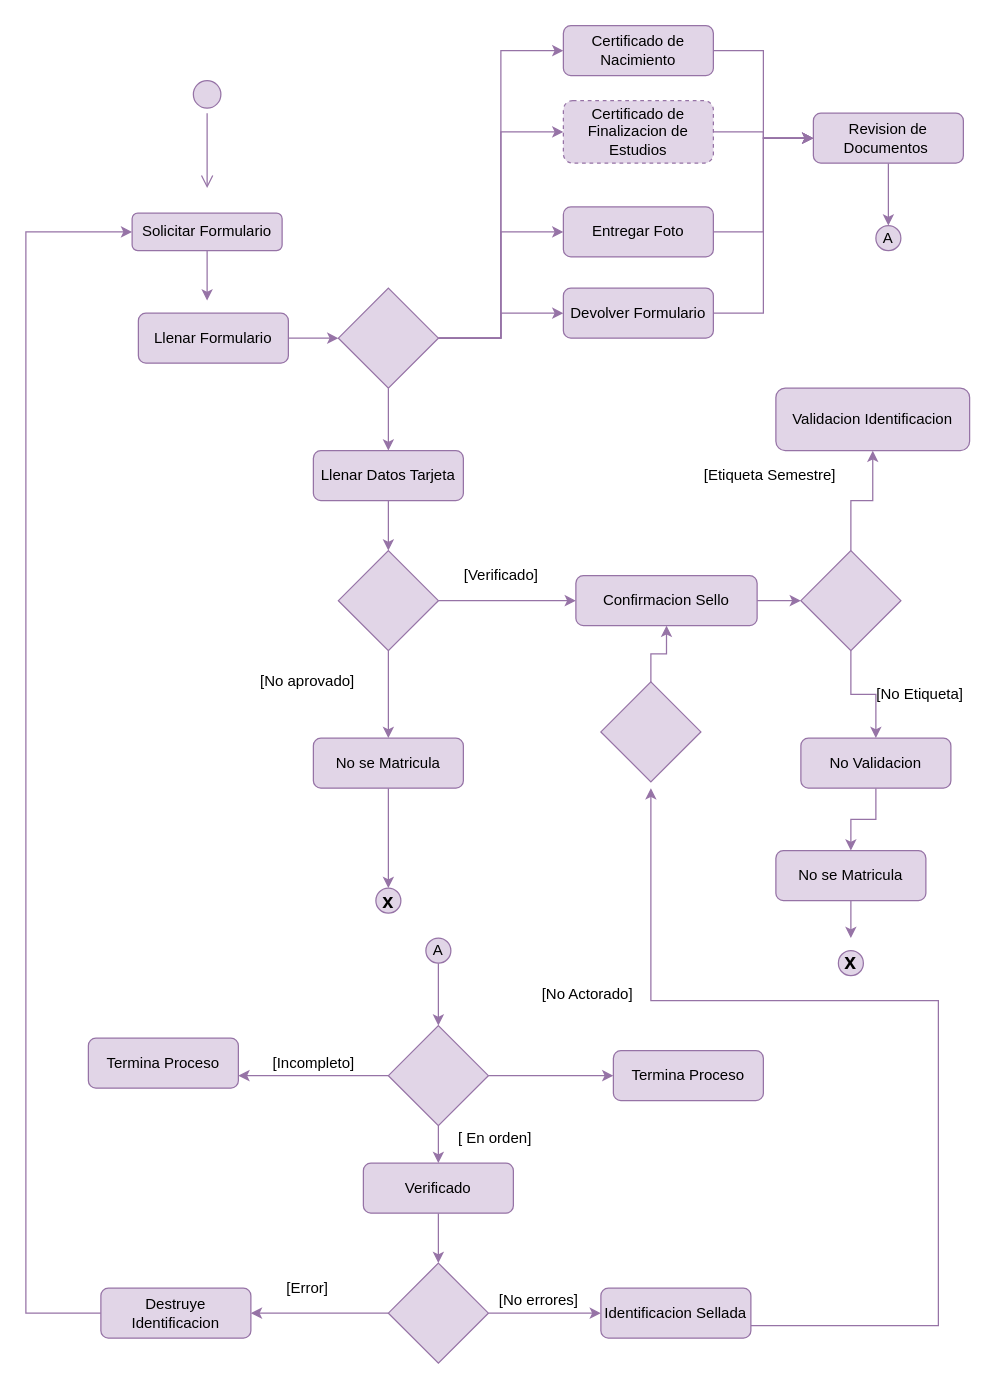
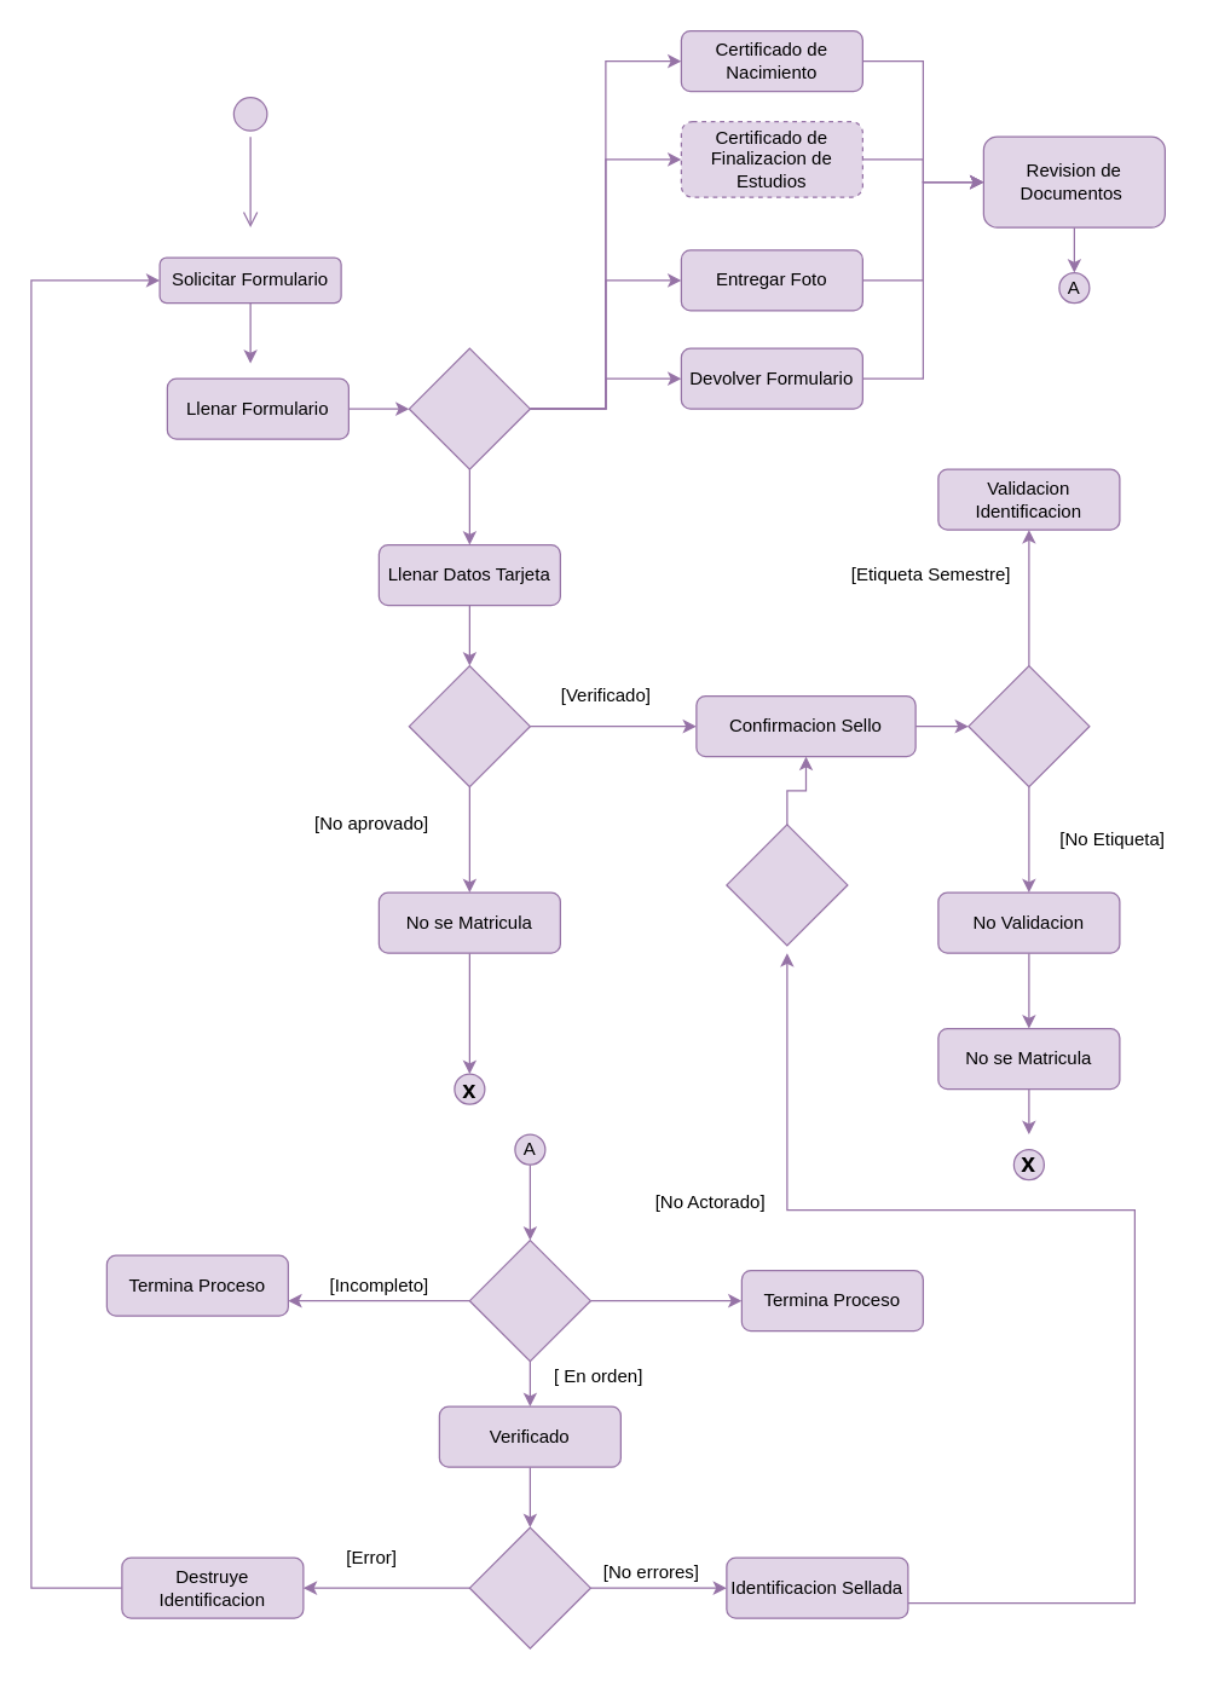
  <mxCell id="0" />
  <mxCell id="1" parent="0" />
  <mxCell id="2" value="" style="ellipse;html=1;shape=startState;fillColor=#e1d5e7;strokeColor=#9673a6;" vertex="1" parent="1"><mxGeometry x="150" y="60" width="30" height="30" as="geometry" /></mxCell>
  <mxCell id="3" value="" style="edgeStyle=orthogonalEdgeStyle;html=1;verticalAlign=bottom;endArrow=open;endSize=8;rounded=0;fillColor=#e1d5e7;strokeColor=#9673a6;" edge="1" source="2" parent="1"><mxGeometry relative="1" as="geometry"><mxPoint x="165" y="150" as="targetPoint" /></mxGeometry></mxCell>
  <mxCell id="4" style="edgeStyle=orthogonalEdgeStyle;rounded=0;orthogonalLoop=1;jettySize=auto;html=1;fillColor=#e1d5e7;strokeColor=#9673a6;" edge="1" parent="1" source="5"><mxGeometry relative="1" as="geometry"><mxPoint x="165" y="240" as="targetPoint" /></mxGeometry></mxCell>
  <mxCell id="5" value="Solicitar Formulario" style="rounded=1;whiteSpace=wrap;html=1;fillColor=#e1d5e7;strokeColor=#9673a6;" vertex="1" parent="1"><mxGeometry x="105" y="170" width="120" height="30" as="geometry" /></mxCell>
  <mxCell id="6" style="edgeStyle=orthogonalEdgeStyle;rounded=0;orthogonalLoop=1;jettySize=auto;html=1;entryX=0;entryY=0.5;entryDx=0;entryDy=0;fillColor=#e1d5e7;strokeColor=#9673a6;" edge="1" parent="1" source="7" target="15"><mxGeometry relative="1" as="geometry" /></mxCell>
  <mxCell id="7" value="Llenar Formulario" style="rounded=1;whiteSpace=wrap;html=1;fillColor=#e1d5e7;strokeColor=#9673a6;" vertex="1" parent="1"><mxGeometry x="110" y="250" width="120" height="40" as="geometry" /></mxCell>
  <mxCell id="8" style="edgeStyle=orthogonalEdgeStyle;rounded=0;orthogonalLoop=1;jettySize=auto;html=1;entryX=0;entryY=0.5;entryDx=0;entryDy=0;fillColor=#e1d5e7;strokeColor=#9673a6;" edge="1" parent="1" source="9" target="42"><mxGeometry relative="1" as="geometry" /></mxCell>
  <mxCell id="9" value="Certificado de Finalizacion de Estudios" style="rounded=1;whiteSpace=wrap;html=1;fillColor=#e1d5e7;strokeColor=#9673a6;dashed=1;" vertex="1" parent="1"><mxGeometry x="450" y="80" width="120" height="50" as="geometry" /></mxCell>
  <mxCell id="10" style="edgeStyle=orthogonalEdgeStyle;rounded=0;orthogonalLoop=1;jettySize=auto;html=1;entryX=0;entryY=0.5;entryDx=0;entryDy=0;fillColor=#e1d5e7;strokeColor=#9673a6;" edge="1" parent="1" source="15" target="9"><mxGeometry relative="1" as="geometry" /></mxCell>
  <mxCell id="11" style="edgeStyle=orthogonalEdgeStyle;rounded=0;orthogonalLoop=1;jettySize=auto;html=1;entryX=0;entryY=0.5;entryDx=0;entryDy=0;fillColor=#e1d5e7;strokeColor=#9673a6;" edge="1" parent="1" source="15" target="19"><mxGeometry relative="1" as="geometry" /></mxCell>
  <mxCell id="12" style="edgeStyle=orthogonalEdgeStyle;rounded=0;orthogonalLoop=1;jettySize=auto;html=1;entryX=0;entryY=0.5;entryDx=0;entryDy=0;fillColor=#e1d5e7;strokeColor=#9673a6;" edge="1" parent="1" source="15" target="21"><mxGeometry relative="1" as="geometry" /></mxCell>
  <mxCell id="13" style="edgeStyle=orthogonalEdgeStyle;rounded=0;orthogonalLoop=1;jettySize=auto;html=1;entryX=0;entryY=0.5;entryDx=0;entryDy=0;fillColor=#e1d5e7;strokeColor=#9673a6;" edge="1" parent="1" source="15" target="17"><mxGeometry relative="1" as="geometry" /></mxCell>
  <mxCell id="14" style="edgeStyle=orthogonalEdgeStyle;rounded=0;orthogonalLoop=1;jettySize=auto;html=1;entryX=0.5;entryY=0;entryDx=0;entryDy=0;fillColor=#e1d5e7;strokeColor=#9673a6;" edge="1" parent="1" source="15" target="23"><mxGeometry relative="1" as="geometry" /></mxCell>
  <mxCell id="15" value="" style="rhombus;whiteSpace=wrap;html=1;fillColor=#e1d5e7;strokeColor=#9673a6;" vertex="1" parent="1"><mxGeometry x="270" y="230" width="80" height="80" as="geometry" /></mxCell>
  <mxCell id="16" style="edgeStyle=orthogonalEdgeStyle;rounded=0;orthogonalLoop=1;jettySize=auto;html=1;entryX=0;entryY=0.5;entryDx=0;entryDy=0;fillColor=#e1d5e7;strokeColor=#9673a6;" edge="1" parent="1" source="17" target="42"><mxGeometry relative="1" as="geometry" /></mxCell>
  <mxCell id="17" value="Entregar Foto" style="rounded=1;whiteSpace=wrap;html=1;fillColor=#e1d5e7;strokeColor=#9673a6;" vertex="1" parent="1"><mxGeometry x="450" y="165" width="120" height="40" as="geometry" /></mxCell>
  <mxCell id="18" style="edgeStyle=orthogonalEdgeStyle;rounded=0;orthogonalLoop=1;jettySize=auto;html=1;entryX=0;entryY=0.5;entryDx=0;entryDy=0;fillColor=#e1d5e7;strokeColor=#9673a6;" edge="1" parent="1" source="19" target="42"><mxGeometry relative="1" as="geometry" /></mxCell>
  <mxCell id="19" value="Devolver Formulario" style="rounded=1;whiteSpace=wrap;html=1;fillColor=#e1d5e7;strokeColor=#9673a6;" vertex="1" parent="1"><mxGeometry x="450" y="230" width="120" height="40" as="geometry" /></mxCell>
  <mxCell id="20" style="edgeStyle=orthogonalEdgeStyle;rounded=0;orthogonalLoop=1;jettySize=auto;html=1;entryX=0;entryY=0.5;entryDx=0;entryDy=0;fillColor=#e1d5e7;strokeColor=#9673a6;" edge="1" parent="1" source="21" target="42"><mxGeometry relative="1" as="geometry" /></mxCell>
  <mxCell id="21" value="Certificado de Nacimiento" style="rounded=1;whiteSpace=wrap;html=1;fillColor=#e1d5e7;strokeColor=#9673a6;" vertex="1" parent="1"><mxGeometry x="450" y="20" width="120" height="40" as="geometry" /></mxCell>
  <mxCell id="22" style="edgeStyle=orthogonalEdgeStyle;rounded=0;orthogonalLoop=1;jettySize=auto;html=1;fillColor=#e1d5e7;strokeColor=#9673a6;" edge="1" parent="1" source="23" target="26"><mxGeometry relative="1" as="geometry" /></mxCell>
  <mxCell id="23" value="Llenar Datos Tarjeta" style="rounded=1;whiteSpace=wrap;html=1;fillColor=#e1d5e7;strokeColor=#9673a6;" vertex="1" parent="1"><mxGeometry x="250" y="360" width="120" height="40" as="geometry" /></mxCell>
  <mxCell id="24" style="edgeStyle=orthogonalEdgeStyle;rounded=0;orthogonalLoop=1;jettySize=auto;html=1;entryX=0.5;entryY=0;entryDx=0;entryDy=0;fillColor=#e1d5e7;strokeColor=#9673a6;" edge="1" parent="1" source="26" target="28"><mxGeometry relative="1" as="geometry" /></mxCell>
  <mxCell id="25" style="edgeStyle=orthogonalEdgeStyle;rounded=0;orthogonalLoop=1;jettySize=auto;html=1;entryX=0;entryY=0.5;entryDx=0;entryDy=0;fillColor=#e1d5e7;strokeColor=#9673a6;" edge="1" parent="1" source="26" target="30"><mxGeometry relative="1" as="geometry" /></mxCell>
  <mxCell id="26" value="" style="rhombus;whiteSpace=wrap;html=1;fillColor=#e1d5e7;strokeColor=#9673a6;" vertex="1" parent="1"><mxGeometry x="270" y="440" width="80" height="80" as="geometry" /></mxCell>
  <mxCell id="27" style="edgeStyle=orthogonalEdgeStyle;rounded=0;orthogonalLoop=1;jettySize=auto;html=1;fillColor=#e1d5e7;strokeColor=#9673a6;" edge="1" parent="1" source="28"><mxGeometry relative="1" as="geometry"><mxPoint x="310" y="710" as="targetPoint" /></mxGeometry></mxCell>
  <mxCell id="28" value="No se Matricula" style="rounded=1;whiteSpace=wrap;html=1;fillColor=#e1d5e7;strokeColor=#9673a6;" vertex="1" parent="1"><mxGeometry x="250" y="590" width="120" height="40" as="geometry" /></mxCell>
  <mxCell id="29" style="edgeStyle=orthogonalEdgeStyle;rounded=0;orthogonalLoop=1;jettySize=auto;html=1;fillColor=#e1d5e7;strokeColor=#9673a6;" edge="1" parent="1" source="30"><mxGeometry relative="1" as="geometry"><mxPoint x="640" y="480" as="targetPoint" /></mxGeometry></mxCell>
  <mxCell id="30" value="Confirmacion Sello" style="rounded=1;whiteSpace=wrap;html=1;fillColor=#e1d5e7;strokeColor=#9673a6;" vertex="1" parent="1"><mxGeometry x="460" y="460" width="145" height="40" as="geometry" /></mxCell>
  <mxCell id="31" value="[Verificado]" style="text;html=1;align=center;verticalAlign=middle;resizable=0;points=[];autosize=1;fillColor=none;strokeColor=none;" vertex="1" parent="1"><mxGeometry x="365" y="450" width="70" height="20" as="geometry" /></mxCell>
  <mxCell id="32" value="[No aprovado]" style="text;html=1;align=center;verticalAlign=middle;resizable=0;points=[];autosize=1;fillColor=none;strokeColor=none;" vertex="1" parent="1"><mxGeometry x="200" y="535" width="90" height="20" as="geometry" /></mxCell>
  <mxCell id="33" style="edgeStyle=orthogonalEdgeStyle;rounded=0;orthogonalLoop=1;jettySize=auto;html=1;entryX=0.5;entryY=1;entryDx=0;entryDy=0;fillColor=#e1d5e7;strokeColor=#9673a6;" edge="1" parent="1" source="35" target="36"><mxGeometry relative="1" as="geometry" /></mxCell>
  <mxCell id="34" style="edgeStyle=orthogonalEdgeStyle;rounded=0;orthogonalLoop=1;jettySize=auto;html=1;entryX=0.5;entryY=0;entryDx=0;entryDy=0;fillColor=#e1d5e7;strokeColor=#9673a6;" edge="1" parent="1" source="35" target="38"><mxGeometry relative="1" as="geometry" /></mxCell>
  <mxCell id="35" value="" style="rhombus;whiteSpace=wrap;html=1;fillColor=#e1d5e7;strokeColor=#9673a6;" vertex="1" parent="1"><mxGeometry x="640" y="440" width="80" height="80" as="geometry" /></mxCell>
- <mxCell id="36" value="Validacion Identificacion" style="rounded=1;whiteSpace=wrap;html=1;fillColor=#e1d5e7;strokeColor=#9673a6;" vertex="1" parent="1"><mxGeometry x="620" y="310" width="155" height="50" as="geometry" /></mxCell>
+ <mxCell id="36" value="Validacion Identificacion" style="rounded=1;whiteSpace=wrap;html=1;fillColor=#e1d5e7;strokeColor=#9673a6;" vertex="1" parent="1"><mxGeometry x="620" y="310" width="120" height="40" as="geometry" /></mxCell>
  <mxCell id="37" style="edgeStyle=orthogonalEdgeStyle;rounded=0;orthogonalLoop=1;jettySize=auto;html=1;entryX=0.5;entryY=0;entryDx=0;entryDy=0;fillColor=#e1d5e7;strokeColor=#9673a6;" edge="1" parent="1" source="38" target="40"><mxGeometry relative="1" as="geometry" /></mxCell>
- <mxCell id="38" value="No Validacion" style="rounded=1;whiteSpace=wrap;html=1;fillColor=#e1d5e7;strokeColor=#9673a6;" vertex="1" parent="1"><mxGeometry x="640" y="590" width="120" height="40" as="geometry" /></mxCell>
+ <mxCell id="38" value="No Validacion" style="rounded=1;whiteSpace=wrap;html=1;fillColor=#e1d5e7;strokeColor=#9673a6;" vertex="1" parent="1"><mxGeometry x="620" y="590" width="120" height="40" as="geometry" /></mxCell>
  <mxCell id="39" style="edgeStyle=orthogonalEdgeStyle;rounded=0;orthogonalLoop=1;jettySize=auto;html=1;fillColor=#e1d5e7;strokeColor=#9673a6;" edge="1" parent="1" source="40"><mxGeometry relative="1" as="geometry"><mxPoint x="680" y="750" as="targetPoint" /></mxGeometry></mxCell>
  <mxCell id="40" value="No se Matricula" style="rounded=1;whiteSpace=wrap;html=1;fillColor=#e1d5e7;strokeColor=#9673a6;" vertex="1" parent="1"><mxGeometry x="620" y="680" width="120" height="40" as="geometry" /></mxCell>
  <mxCell id="41" style="edgeStyle=orthogonalEdgeStyle;rounded=0;orthogonalLoop=1;jettySize=auto;html=1;entryX=0.5;entryY=0;entryDx=0;entryDy=0;fillColor=#e1d5e7;strokeColor=#9673a6;" edge="1" parent="1" source="42" target="43"><mxGeometry relative="1" as="geometry" /></mxCell>
- <mxCell id="42" value="Revision de Documentos&amp;nbsp;" style="rounded=1;whiteSpace=wrap;html=1;fillColor=#e1d5e7;strokeColor=#9673a6;" vertex="1" parent="1"><mxGeometry x="650" y="90" width="120" height="40" as="geometry" /></mxCell>
+ <mxCell id="42" value="Revision de Documentos&amp;nbsp;" style="rounded=1;whiteSpace=wrap;html=1;fillColor=#e1d5e7;strokeColor=#9673a6;" vertex="1" parent="1"><mxGeometry x="650" y="90" width="120" height="60" as="geometry" /></mxCell>
  <mxCell id="43" value="A" style="ellipse;whiteSpace=wrap;html=1;aspect=fixed;fillColor=#e1d5e7;strokeColor=#9673a6;" vertex="1" parent="1"><mxGeometry x="700" y="180" width="20" height="20" as="geometry" /></mxCell>
  <mxCell id="44" value="x" style="ellipse;whiteSpace=wrap;html=1;aspect=fixed;fontStyle=1;fontSize=16;fillColor=#e1d5e7;strokeColor=#9673a6;" vertex="1" parent="1"><mxGeometry x="300" y="710" width="20" height="20" as="geometry" /></mxCell>
  <mxCell id="45" value="[Etiqueta Semestre]" style="text;html=1;align=center;verticalAlign=middle;resizable=0;points=[];autosize=1;fillColor=none;strokeColor=none;" vertex="1" parent="1"><mxGeometry x="555" y="370" width="120" height="20" as="geometry" /></mxCell>
  <mxCell id="46" value="[No Etiqueta]" style="text;html=1;align=center;verticalAlign=middle;resizable=0;points=[];autosize=1;fillColor=none;strokeColor=none;" vertex="1" parent="1"><mxGeometry x="690" y="544.5" width="90" height="20" as="geometry" /></mxCell>
  <mxCell id="47" value="x" style="ellipse;whiteSpace=wrap;html=1;aspect=fixed;fontStyle=1;fontSize=17;fillColor=#e1d5e7;strokeColor=#9673a6;" vertex="1" parent="1"><mxGeometry x="670" y="760" width="20" height="20" as="geometry" /></mxCell>
  <mxCell id="48" style="edgeStyle=orthogonalEdgeStyle;rounded=0;orthogonalLoop=1;jettySize=auto;html=1;entryX=0.5;entryY=0;entryDx=0;entryDy=0;fontSize=12;fillColor=#e1d5e7;strokeColor=#9673a6;" edge="1" parent="1" source="49" target="54"><mxGeometry relative="1" as="geometry" /></mxCell>
  <mxCell id="49" value="A" style="ellipse;whiteSpace=wrap;html=1;aspect=fixed;fillColor=#e1d5e7;strokeColor=#9673a6;" vertex="1" parent="1"><mxGeometry x="340" y="750" width="20" height="20" as="geometry" /></mxCell>
  <mxCell id="50" value="Termina Proceso" style="rounded=1;whiteSpace=wrap;html=1;fontSize=12;fillColor=#e1d5e7;strokeColor=#9673a6;" vertex="1" parent="1"><mxGeometry x="70" y="830" width="120" height="40" as="geometry" /></mxCell>
  <mxCell id="51" style="edgeStyle=orthogonalEdgeStyle;rounded=0;orthogonalLoop=1;jettySize=auto;html=1;entryX=1;entryY=0.75;entryDx=0;entryDy=0;fontSize=12;fillColor=#e1d5e7;strokeColor=#9673a6;" edge="1" parent="1" source="54" target="50"><mxGeometry relative="1" as="geometry" /></mxCell>
  <mxCell id="52" style="edgeStyle=orthogonalEdgeStyle;rounded=0;orthogonalLoop=1;jettySize=auto;html=1;fontSize=12;fillColor=#e1d5e7;strokeColor=#9673a6;" edge="1" parent="1" source="54" target="55"><mxGeometry relative="1" as="geometry" /></mxCell>
  <mxCell id="53" style="edgeStyle=orthogonalEdgeStyle;rounded=0;orthogonalLoop=1;jettySize=auto;html=1;entryX=0.5;entryY=0;entryDx=0;entryDy=0;fontSize=12;fillColor=#e1d5e7;strokeColor=#9673a6;" edge="1" parent="1" source="54" target="59"><mxGeometry relative="1" as="geometry" /></mxCell>
  <mxCell id="54" value="" style="rhombus;whiteSpace=wrap;html=1;fontSize=12;fillColor=#e1d5e7;strokeColor=#9673a6;" vertex="1" parent="1"><mxGeometry x="310" y="820" width="80" height="80" as="geometry" /></mxCell>
  <mxCell id="55" value="Termina Proceso" style="rounded=1;whiteSpace=wrap;html=1;fontSize=12;fillColor=#e1d5e7;strokeColor=#9673a6;" vertex="1" parent="1"><mxGeometry x="490" y="840" width="120" height="40" as="geometry" /></mxCell>
  <mxCell id="56" value="[Incompleto]" style="text;html=1;align=center;verticalAlign=middle;resizable=0;points=[];autosize=1;fillColor=none;fontSize=12;strokeColor=none;" vertex="1" parent="1"><mxGeometry x="210" y="840" width="80" height="20" as="geometry" /></mxCell>
  <mxCell id="57" value="[No Actorado]" style="text;html=1;align=center;verticalAlign=middle;resizable=0;points=[];autosize=1;fillColor=none;fontSize=12;strokeColor=none;" vertex="1" parent="1"><mxGeometry x="424" y="785" width="90" height="20" as="geometry" /></mxCell>
  <mxCell id="58" style="edgeStyle=orthogonalEdgeStyle;rounded=0;orthogonalLoop=1;jettySize=auto;html=1;entryX=0.5;entryY=0;entryDx=0;entryDy=0;fontSize=12;fillColor=#e1d5e7;strokeColor=#9673a6;" edge="1" parent="1" source="59" target="62"><mxGeometry relative="1" as="geometry" /></mxCell>
  <mxCell id="59" value="Verificado" style="rounded=1;whiteSpace=wrap;html=1;fontSize=12;fillColor=#e1d5e7;strokeColor=#9673a6;" vertex="1" parent="1"><mxGeometry x="290" y="930" width="120" height="40" as="geometry" /></mxCell>
  <mxCell id="60" style="edgeStyle=orthogonalEdgeStyle;rounded=0;orthogonalLoop=1;jettySize=auto;html=1;entryX=1;entryY=0.5;entryDx=0;entryDy=0;fontSize=12;fillColor=#e1d5e7;strokeColor=#9673a6;" edge="1" parent="1" source="62" target="64"><mxGeometry relative="1" as="geometry" /></mxCell>
  <mxCell id="61" style="edgeStyle=orthogonalEdgeStyle;rounded=0;orthogonalLoop=1;jettySize=auto;html=1;entryX=0;entryY=0.5;entryDx=0;entryDy=0;fontSize=12;fillColor=#e1d5e7;strokeColor=#9673a6;" edge="1" parent="1" source="62" target="66"><mxGeometry relative="1" as="geometry" /></mxCell>
  <mxCell id="62" value="" style="rhombus;whiteSpace=wrap;html=1;fontSize=12;fillColor=#e1d5e7;strokeColor=#9673a6;" vertex="1" parent="1"><mxGeometry x="310" y="1010" width="80" height="80" as="geometry" /></mxCell>
  <mxCell id="63" style="edgeStyle=orthogonalEdgeStyle;rounded=0;orthogonalLoop=1;jettySize=auto;html=1;entryX=0;entryY=0.5;entryDx=0;entryDy=0;fontSize=12;fillColor=#e1d5e7;strokeColor=#9673a6;" edge="1" parent="1" source="64" target="5"><mxGeometry relative="1" as="geometry"><Array as="points"><mxPoint x="20" y="1050" /><mxPoint x="20" y="185" /></Array></mxGeometry></mxCell>
  <mxCell id="64" value="Destruye Identificacion" style="rounded=1;whiteSpace=wrap;html=1;fontSize=12;fillColor=#e1d5e7;strokeColor=#9673a6;" vertex="1" parent="1"><mxGeometry x="80" y="1030" width="120" height="40" as="geometry" /></mxCell>
  <mxCell id="65" style="edgeStyle=orthogonalEdgeStyle;rounded=0;orthogonalLoop=1;jettySize=auto;html=1;fontSize=12;fillColor=#e1d5e7;strokeColor=#9673a6;" edge="1" parent="1" source="66"><mxGeometry relative="1" as="geometry"><mxPoint x="520" y="630" as="targetPoint" /><Array as="points"><mxPoint x="750" y="1060" /><mxPoint x="750" y="800" /><mxPoint x="520" y="800" /></Array></mxGeometry></mxCell>
  <mxCell id="66" value="Identificacion Sellada" style="rounded=1;whiteSpace=wrap;html=1;fontSize=12;fillColor=#e1d5e7;strokeColor=#9673a6;" vertex="1" parent="1"><mxGeometry x="480" y="1030" width="120" height="40" as="geometry" /></mxCell>
  <mxCell id="67" style="edgeStyle=orthogonalEdgeStyle;rounded=0;orthogonalLoop=1;jettySize=auto;html=1;entryX=0.5;entryY=1;entryDx=0;entryDy=0;fontSize=12;fillColor=#e1d5e7;strokeColor=#9673a6;" edge="1" parent="1" source="68" target="30"><mxGeometry relative="1" as="geometry" /></mxCell>
  <mxCell id="68" value="" style="rhombus;whiteSpace=wrap;html=1;fontSize=12;fillColor=#e1d5e7;strokeColor=#9673a6;" vertex="1" parent="1"><mxGeometry x="480" y="545" width="80" height="80" as="geometry" /></mxCell>
  <mxCell id="69" value="[No errores]" style="text;html=1;align=center;verticalAlign=middle;resizable=0;points=[];autosize=1;fillColor=none;fontSize=12;strokeColor=none;" vertex="1" parent="1"><mxGeometry x="390" y="1030" width="80" height="20" as="geometry" /></mxCell>
  <mxCell id="70" value="[Error]" style="text;html=1;align=center;verticalAlign=middle;resizable=0;points=[];autosize=1;fillColor=none;fontSize=12;strokeColor=none;" vertex="1" parent="1"><mxGeometry x="220" y="1020" width="50" height="20" as="geometry" /></mxCell>
  <mxCell id="71" value="[ En orden]" style="text;html=1;align=center;verticalAlign=middle;resizable=0;points=[];autosize=1;fillColor=none;fontSize=12;strokeColor=none;" vertex="1" parent="1"><mxGeometry x="360" y="900" width="70" height="20" as="geometry" /></mxCell>
